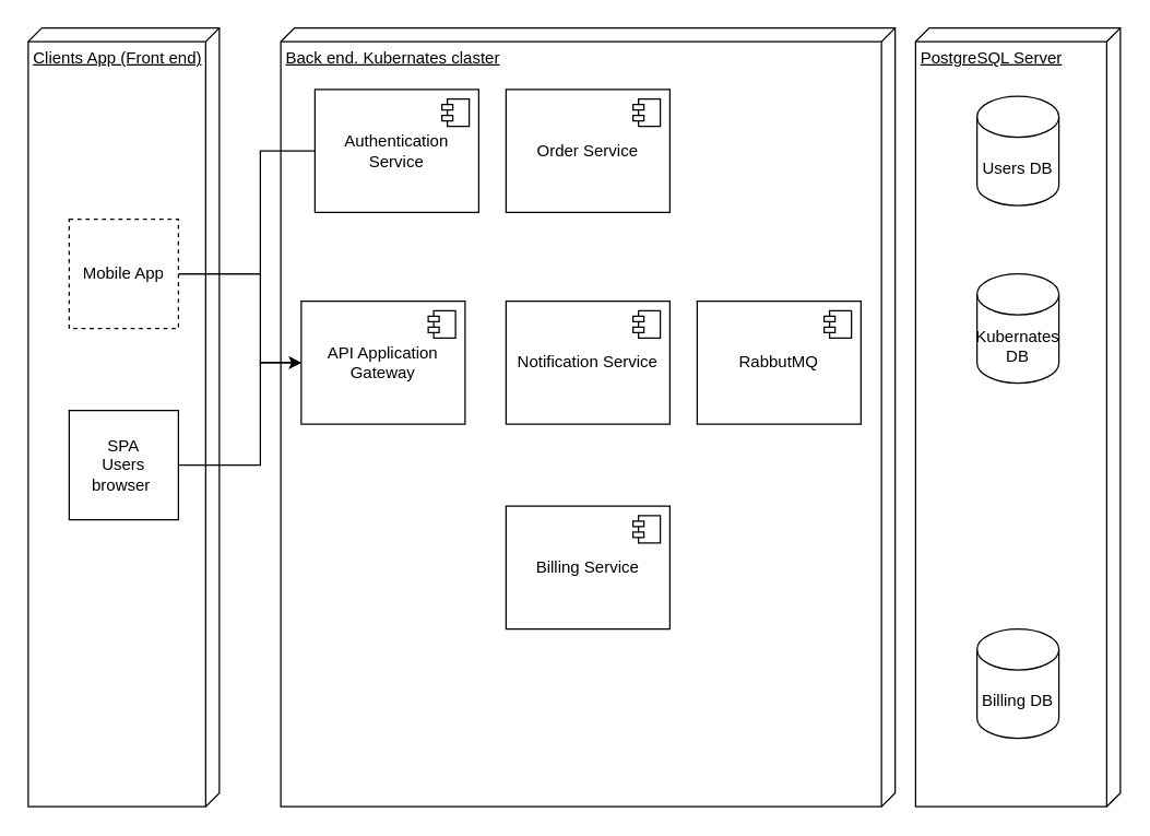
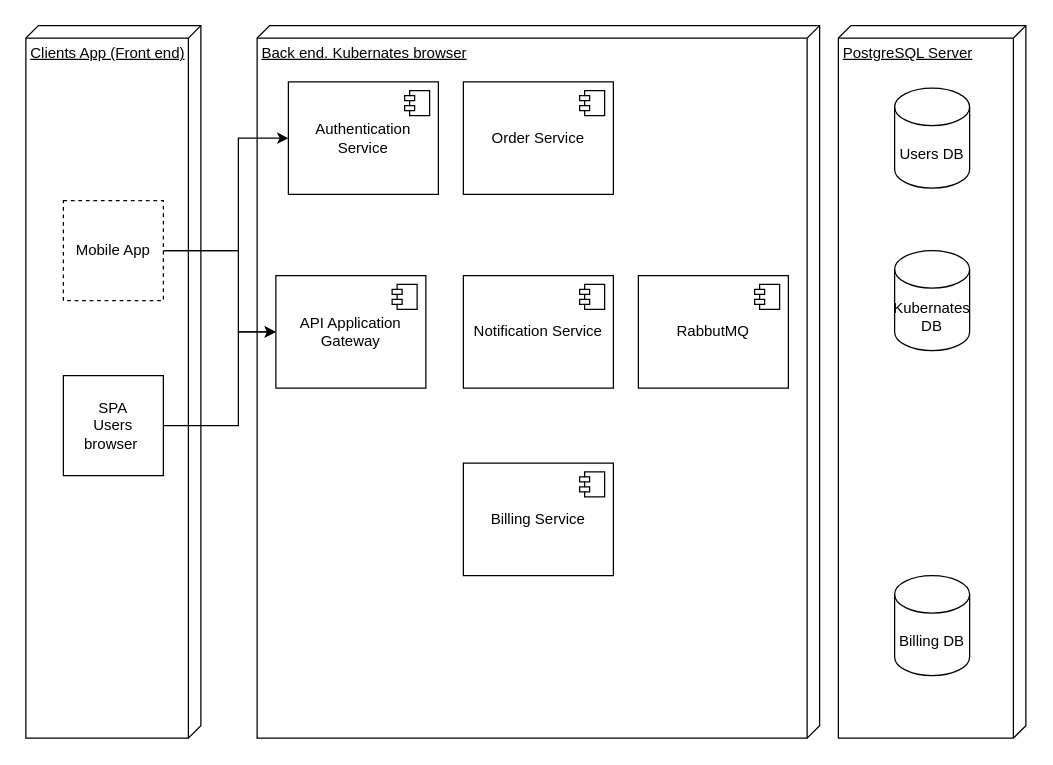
  <mxCell id="0" />
  <mxCell id="1" parent="0" />
  <mxCell id="2" value="PostgreSQL Server" style="verticalAlign=top;align=left;spacingTop=8;spacingLeft=2;spacingRight=12;shape=cube;size=10;direction=south;fontStyle=4;html=1;whiteSpace=wrap;" vertex="1" parent="1"><mxGeometry x="670" y="20" width="150" height="570" as="geometry" /></mxCell>
- <mxCell id="3" value="Back end. Kubernates claster" style="verticalAlign=top;align=left;spacingTop=8;spacingLeft=2;spacingRight=12;shape=cube;size=10;direction=south;fontStyle=4;html=1;whiteSpace=wrap;" vertex="1" parent="1"><mxGeometry x="205" y="20" width="450" height="570" as="geometry" /></mxCell>
+ <mxCell id="3" value="Back end. Kubernates browser" style="verticalAlign=top;align=left;spacingTop=8;spacingLeft=2;spacingRight=12;shape=cube;size=10;direction=south;fontStyle=4;html=1;whiteSpace=wrap;" vertex="1" parent="1"><mxGeometry x="205" y="20" width="450" height="570" as="geometry" /></mxCell>
  <mxCell id="4" value="Clients App (Front end)" style="verticalAlign=top;align=left;spacingTop=8;spacingLeft=2;spacingRight=12;shape=cube;size=10;direction=south;fontStyle=4;html=1;whiteSpace=wrap;" vertex="1" parent="1"><mxGeometry x="20" y="20" width="140" height="570" as="geometry" /></mxCell>
  <mxCell id="5" value="" style="edgeStyle=orthogonalEdgeStyle;rounded=0;orthogonalLoop=1;jettySize=auto;html=1;" edge="1" parent="1" source="7" target="23"><mxGeometry relative="1" as="geometry"><Array as="points"><mxPoint x="190" y="200" /><mxPoint x="190" y="265" /></Array></mxGeometry></mxCell>
- <mxCell id="6" style="edgeStyle=orthogonalEdgeStyle;rounded=0;orthogonalLoop=1;jettySize=auto;html=1;entryX=0;entryY=0.5;entryDx=0;entryDy=0;endArrow=none;" edge="1" parent="1" source="7" target="17"><mxGeometry relative="1" as="geometry"><Array as="points"><mxPoint x="190" y="200" /><mxPoint x="190" y="110" /></Array></mxGeometry></mxCell>
+ <mxCell id="6" style="edgeStyle=orthogonalEdgeStyle;rounded=0;orthogonalLoop=1;jettySize=auto;html=1;entryX=0;entryY=0.5;entryDx=0;entryDy=0;" edge="1" parent="1" source="7" target="17"><mxGeometry relative="1" as="geometry"><Array as="points"><mxPoint x="190" y="200" /><mxPoint x="190" y="110" /></Array></mxGeometry></mxCell>
  <mxCell id="7" value="Mobile App" style="whiteSpace=wrap;html=1;aspect=fixed;dashed=1;" vertex="1" parent="1"><mxGeometry x="50" y="160" width="80" height="80" as="geometry" /></mxCell>
  <mxCell id="8" value="" style="edgeStyle=orthogonalEdgeStyle;rounded=0;orthogonalLoop=1;jettySize=auto;html=1;" edge="1" parent="1" source="9" target="23"><mxGeometry relative="1" as="geometry"><Array as="points"><mxPoint x="190" y="340" /><mxPoint x="190" y="265" /></Array></mxGeometry></mxCell>
  <mxCell id="9" value="SPA&lt;br&gt;Users browser&amp;nbsp;" style="whiteSpace=wrap;html=1;aspect=fixed;" vertex="1" parent="1"><mxGeometry x="50" y="300" width="80" height="80" as="geometry" /></mxCell>
  <mxCell id="10" value="Users DB" style="shape=cylinder3;whiteSpace=wrap;html=1;boundedLbl=1;backgroundOutline=1;size=15;" vertex="1" parent="1"><mxGeometry x="715" y="70" width="60" height="80" as="geometry" /></mxCell>
  <mxCell id="11" value="Kubernates DB" style="shape=cylinder3;whiteSpace=wrap;html=1;boundedLbl=1;backgroundOutline=1;size=15;" vertex="1" parent="1"><mxGeometry x="715" y="200" width="60" height="80" as="geometry" /></mxCell>
  <mxCell id="12" value="Billing DB" style="shape=cylinder3;whiteSpace=wrap;html=1;boundedLbl=1;backgroundOutline=1;size=15;" vertex="1" parent="1"><mxGeometry x="715" y="460" width="60" height="80" as="geometry" /></mxCell>
  <mxCell id="13" value="RabbutMQ" style="html=1;dropTarget=0;whiteSpace=wrap;" vertex="1" parent="1"><mxGeometry x="510" y="220" width="120" height="90" as="geometry" /></mxCell>
  <mxCell id="14" value="" style="shape=module;jettyWidth=8;jettyHeight=4;" vertex="1" parent="13"><mxGeometry x="1" width="20" height="20" relative="1" as="geometry"><mxPoint x="-27" y="7" as="offset" /></mxGeometry></mxCell>
  <mxCell id="15" value="Billing Service" style="html=1;dropTarget=0;whiteSpace=wrap;" vertex="1" parent="1"><mxGeometry x="370" y="370" width="120" height="90" as="geometry" /></mxCell>
  <mxCell id="16" value="" style="shape=module;jettyWidth=8;jettyHeight=4;" vertex="1" parent="15"><mxGeometry x="1" width="20" height="20" relative="1" as="geometry"><mxPoint x="-27" y="7" as="offset" /></mxGeometry></mxCell>
  <mxCell id="17" value="Authentication&lt;br style=&quot;border-color: var(--border-color);&quot;&gt;Service" style="html=1;dropTarget=0;whiteSpace=wrap;" vertex="1" parent="1"><mxGeometry x="230" y="65" width="120" height="90" as="geometry" /></mxCell>
  <mxCell id="18" value="" style="shape=module;jettyWidth=8;jettyHeight=4;" vertex="1" parent="17"><mxGeometry x="1" width="20" height="20" relative="1" as="geometry"><mxPoint x="-27" y="7" as="offset" /></mxGeometry></mxCell>
  <mxCell id="19" value="Order Service" style="html=1;dropTarget=0;whiteSpace=wrap;" vertex="1" parent="1"><mxGeometry x="370" y="65" width="120" height="90" as="geometry" /></mxCell>
  <mxCell id="20" value="" style="shape=module;jettyWidth=8;jettyHeight=4;" vertex="1" parent="19"><mxGeometry x="1" width="20" height="20" relative="1" as="geometry"><mxPoint x="-27" y="7" as="offset" /></mxGeometry></mxCell>
  <mxCell id="21" value="Notification Service" style="html=1;dropTarget=0;whiteSpace=wrap;" vertex="1" parent="1"><mxGeometry x="370" y="220" width="120" height="90" as="geometry" /></mxCell>
  <mxCell id="22" value="" style="shape=module;jettyWidth=8;jettyHeight=4;" vertex="1" parent="21"><mxGeometry x="1" width="20" height="20" relative="1" as="geometry"><mxPoint x="-27" y="7" as="offset" /></mxGeometry></mxCell>
  <mxCell id="23" value="API Application&lt;br&gt;Gateway" style="html=1;dropTarget=0;whiteSpace=wrap;" vertex="1" parent="1"><mxGeometry x="220" y="220" width="120" height="90" as="geometry" /></mxCell>
  <mxCell id="24" value="" style="shape=module;jettyWidth=8;jettyHeight=4;" vertex="1" parent="23"><mxGeometry x="1" width="20" height="20" relative="1" as="geometry"><mxPoint x="-27" y="7" as="offset" /></mxGeometry></mxCell>
